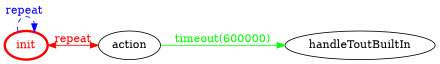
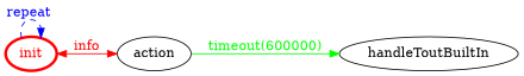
  digraph {
    rankdir=LR
    init [color=red fontcolor=red penwidth=3]
    action
    handleToutBuiltIn
    init -> init [color=blue fontcolor=blue label="repeat " style=dashed]
-   init -> action [color=red dir=both fontcolor=red label=repeat]
+   init -> action [color=red dir=both fontcolor=red label=info]
    action -> handleToutBuiltIn [color=green fontcolor=green label="timeout(600000)"]
  }
